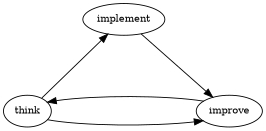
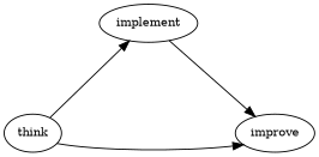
  digraph {
    nodesep=0.6
    rankdir=LR
    splines=true
    node [fontsize=11]
    think
    implement
    improve
    think -> implement
    think -> improve
    implement -> improve
-   improve -> think
  }
